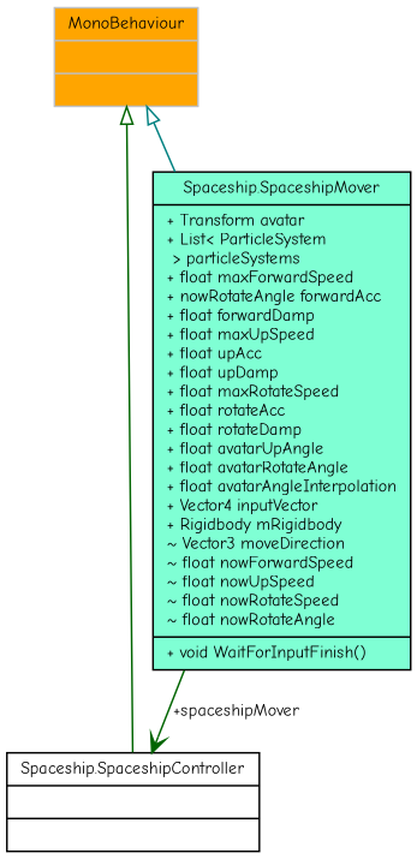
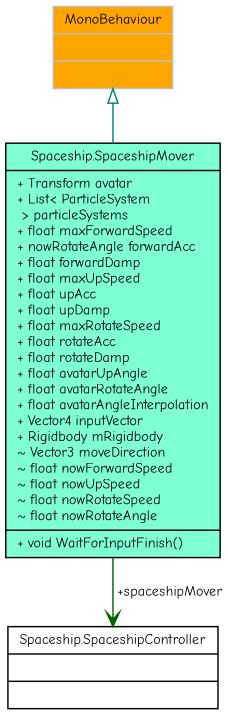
  digraph {
    fontname="Comic Neue"
    node [color=black fontname="Comic Neue" fontsize=10 shape=record style=filled]
    edge [arrowtail=onormal color=darkgreen dir=back fontname="Comic Neue" fontsize=10 labelfontname=Helvetica labelfontsize=10 style=solid]
    n1 [fillcolor=white fontcolor=black height=0.2 label="{Spaceship.SpaceshipController\n||}" width=0.4]
    n2 [color=grey75 fillcolor=orange height=0.2 label="{MonoBehaviour\n||}" width=0.4]
    n3 [fillcolor=aquamarine height=0.2 label="{Spaceship.SpaceshipMover\n|+ Transform avatar\l+ List\< ParticleSystem\l \> particleSystems\l+ float maxForwardSpeed\l+ nowRotateAngle forwardAcc\l+ float forwardDamp\l+ float maxUpSpeed\l+ float upAcc\l+ float upDamp\l+ float maxRotateSpeed\l+ float rotateAcc\l+ float rotateDamp\l+ float avatarUpAngle\l+ float avatarRotateAngle\l+ float avatarAngleInterpolation\l+ Vector4 inputVector\l+ Rigidbody mRigidbody\l~ Vector3 moveDirection\l~ float nowForwardSpeed\l~ float nowUpSpeed\l~ float nowRotateSpeed\l~ float nowRotateAngle\l|+ void WaitForInputFinish()\l}" width=0.4]
-   n2 -> n1
    n2 -> n3 [color=teal]
    n3 -> n1 [arrowhead=vee label=" +spaceshipMover" arrowtail="" dir=""]
  }
